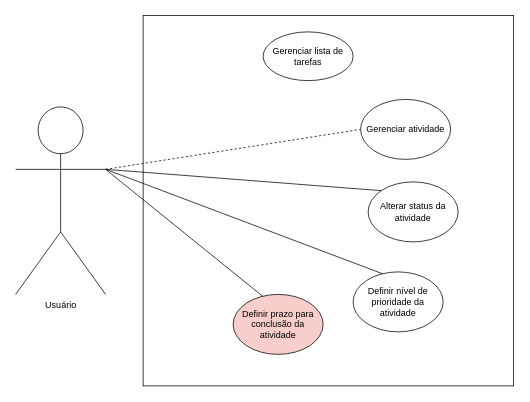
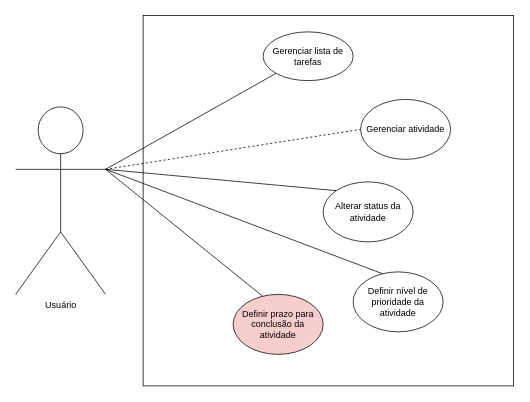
  <mxCell id="0" />
  <mxCell id="1" parent="0" />
  <mxCell id="2" value="Usuário" style="shape=umlActor;verticalLabelPosition=bottom;verticalAlign=top;html=1;outlineConnect=0;" parent="1" vertex="1"><mxGeometry x="20" y="142" width="120" height="250" as="geometry" /></mxCell>
  <mxCell id="3" value="" style="whiteSpace=wrap;html=1;aspect=fixed;" parent="1" vertex="1"><mxGeometry x="190" y="20" width="494" height="494" as="geometry" /></mxCell>
  <mxCell id="4" value="Gerenciar lista de tarefas" style="ellipse;whiteSpace=wrap;html=1;" parent="1" vertex="1"><mxGeometry x="350" y="42" width="120" height="65" as="geometry" /></mxCell>
  <mxCell id="5" value="Gerenciar atividade" style="ellipse;whiteSpace=wrap;html=1;" parent="1" vertex="1"><mxGeometry x="480" y="132" width="120" height="80" as="geometry" /></mxCell>
- <mxCell id="6" value="Alterar status da atividade" style="ellipse;whiteSpace=wrap;html=1;" parent="1" vertex="1"><mxGeometry x="490" y="242" width="120" height="80" as="geometry" /></mxCell>
+ <mxCell id="6" value="Alterar status da atividade" style="ellipse;whiteSpace=wrap;html=1;" parent="1" vertex="1"><mxGeometry x="430" y="242" width="120" height="80" as="geometry" /></mxCell>
+ <mxCell id="7" value="" style="endArrow=none;html=1;entryX=0;entryY=1;entryDx=0;entryDy=0;exitX=1;exitY=0.333;exitDx=0;exitDy=0;exitPerimeter=0;" parent="1" source="2" target="4" edge="1"><mxGeometry width="50" height="50" relative="1" as="geometry"><mxPoint x="150" y="242" as="sourcePoint" /><mxPoint x="264" y="172" as="targetPoint" /></mxGeometry></mxCell>
  <mxCell id="8" value="" style="endArrow=none;html=1;entryX=0;entryY=0.5;entryDx=0;entryDy=0;exitX=1;exitY=0.333;exitDx=0;exitDy=0;exitPerimeter=0;dashed=1;" parent="1" source="2" target="5" edge="1"><mxGeometry width="50" height="50" relative="1" as="geometry"><mxPoint x="224" y="234.591" as="sourcePoint" /><mxPoint x="371.574" y="130.284" as="targetPoint" /></mxGeometry></mxCell>
  <mxCell id="9" value="" style="endArrow=none;html=1;entryX=0;entryY=0;entryDx=0;entryDy=0;exitX=1;exitY=0.333;exitDx=0;exitDy=0;exitPerimeter=0;" parent="1" source="2" target="6" edge="1"><mxGeometry width="50" height="50" relative="1" as="geometry"><mxPoint x="234" y="244.591" as="sourcePoint" /><mxPoint x="381.574" y="140.284" as="targetPoint" /></mxGeometry></mxCell>
  <mxCell id="10" value="Definir nível de prioridade da atividade" style="ellipse;whiteSpace=wrap;html=1;" vertex="1" parent="1"><mxGeometry x="470" y="362" width="120" height="80" as="geometry" /></mxCell>
  <mxCell id="11" value="" style="endArrow=none;html=1;exitX=1;exitY=0.333;exitDx=0;exitDy=0;exitPerimeter=0;entryX=0.328;entryY=0.031;entryDx=0;entryDy=0;entryPerimeter=0;" edge="1" parent="1" source="2" target="10"><mxGeometry width="50" height="50" relative="1" as="geometry"><mxPoint x="30" y="283.613" as="sourcePoint" /><mxPoint x="358" y="322" as="targetPoint" /></mxGeometry></mxCell>
  <mxCell id="12" value="Definir prazo para conclusão da atividade" style="ellipse;whiteSpace=wrap;html=1;fillColor=#f8cecc;" vertex="1" parent="1"><mxGeometry x="310" y="392" width="120" height="80" as="geometry" /></mxCell>
  <mxCell id="13" value="" style="endArrow=none;html=1;exitX=1;exitY=0.333;exitDx=0;exitDy=0;exitPerimeter=0;entryX=0.328;entryY=0.031;entryDx=0;entryDy=0;entryPerimeter=0;" edge="1" parent="1" target="12" source="2"><mxGeometry width="50" height="50" relative="1" as="geometry"><mxPoint x="100" y="322.003" as="sourcePoint" /><mxPoint x="318" y="418.67" as="targetPoint" /></mxGeometry></mxCell>
